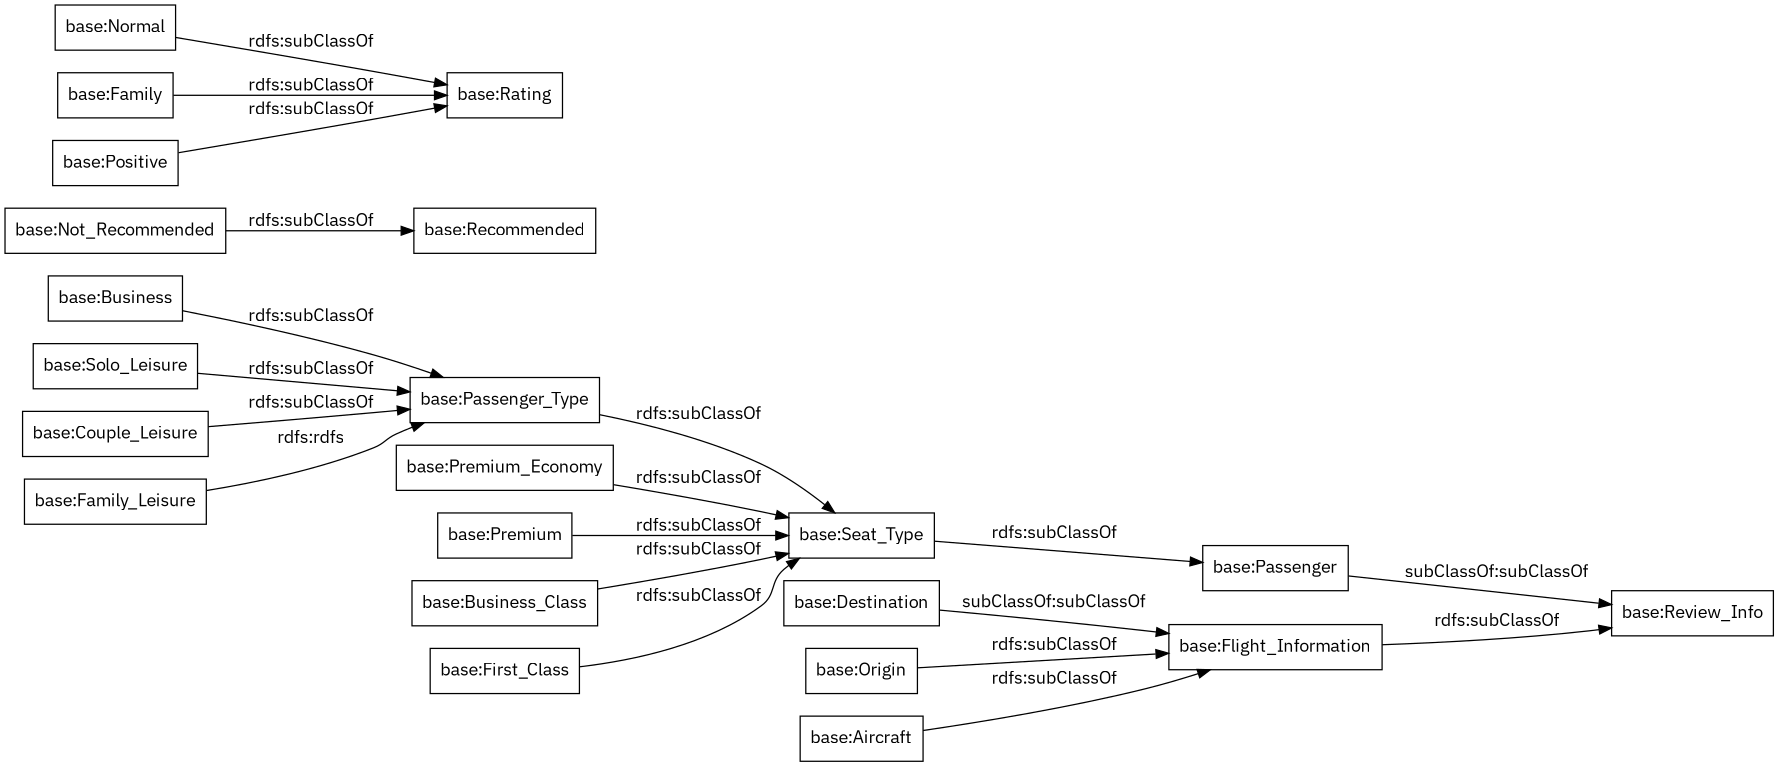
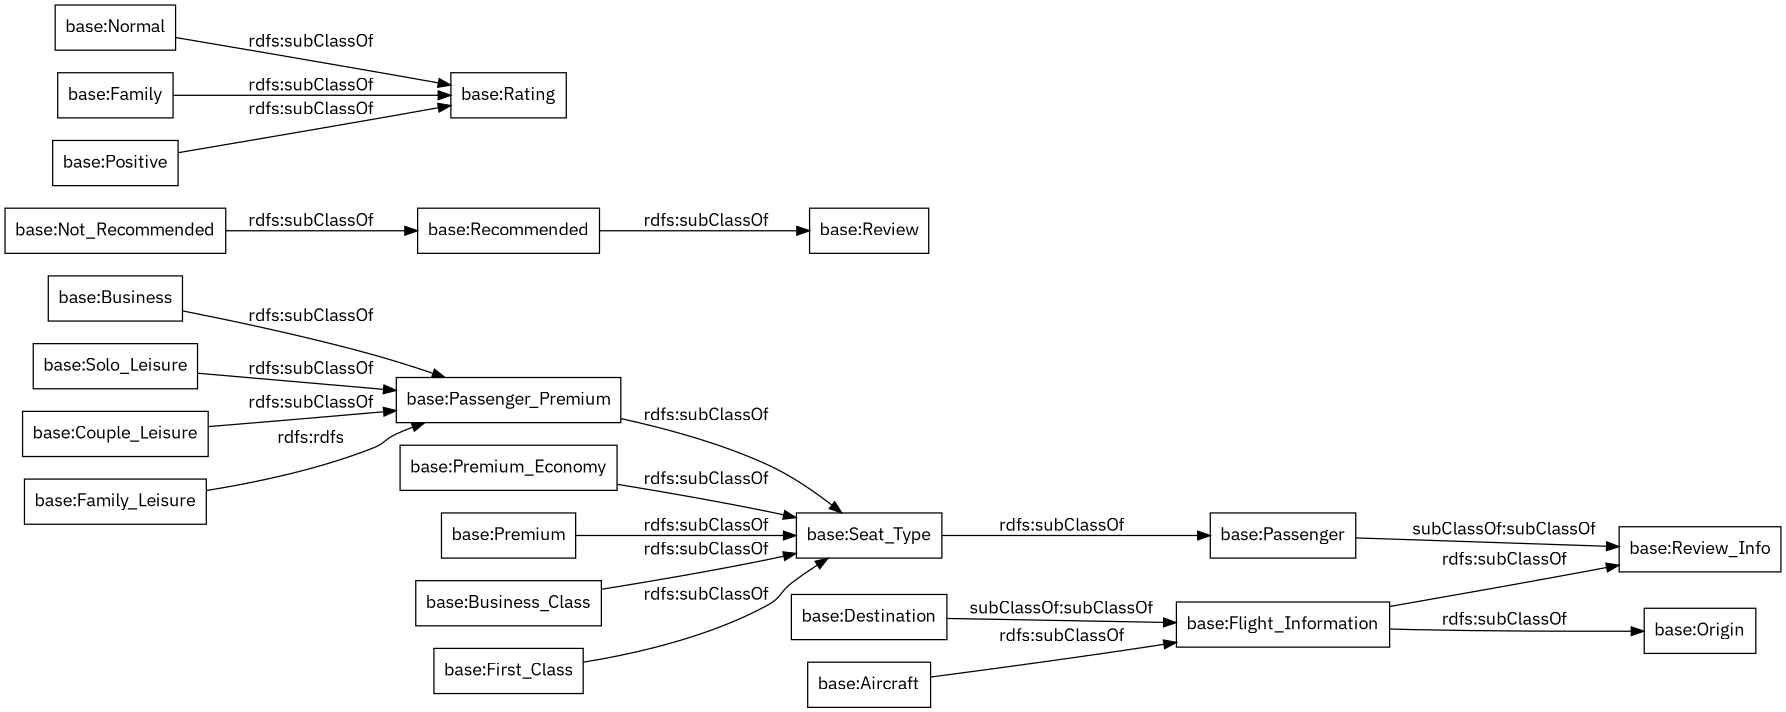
  digraph {
    fontname="IBM Plex Sans"
    rankdir=LR
    node [color=black fontname="IBM Plex Sans" shape=rectangle]
    edge [fontname="IBM Plex Sans"]
    "base:Business"
-   "base:Passenger_Type"
+   "base:Passenger_Type" [label="base:Passenger_Premium"]
    "base:Seat_Type"
    "base:Premium_Economy"
    "base:Passenger"
    "base:Review_Info"
    "base:Solo_Leisure"
    n8 [label="base:Premium"]
    "base:Destination"
    "base:Flight_Information"
    "base:Origin"
    "base:Recommended"
+   "base:Review"
    "base:Couple_Leisure"
    "base:Business_Class"
    "base:Family_Leisure"
    "base:Aircraft"
    "base:First_Class"
    "base:Normal"
    "base:Rating"
    "base:Not_Recommended"
    n22 [label="base:Family"]
    "base:Positive"
    "base:Business" -> "base:Passenger_Type" [label="rdfs:subClassOf"]
    "base:Passenger_Type" -> "base:Seat_Type" [label="rdfs:subClassOf"]
    "base:Seat_Type" -> "base:Passenger" [label="rdfs:subClassOf"]
    "base:Premium_Economy" -> "base:Seat_Type" [label="rdfs:subClassOf"]
    "base:Passenger" -> "base:Review_Info" [label="subClassOf:subClassOf"]
    "base:Solo_Leisure" -> "base:Passenger_Type" [label="rdfs:subClassOf"]
    n8 -> "base:Seat_Type" [label="rdfs:subClassOf"]
    "base:Destination" -> "base:Flight_Information" [label="subClassOf:subClassOf"]
    "base:Flight_Information" -> "base:Review_Info" [label="rdfs:subClassOf"]
-   "base:Origin" -> "base:Flight_Information" [label="rdfs:subClassOf"]
+   "base:Flight_Information" -> "base:Origin" [label="rdfs:subClassOf"]
+   "base:Recommended" -> "base:Review" [label="rdfs:subClassOf"]
    "base:Couple_Leisure" -> "base:Passenger_Type" [label="rdfs:subClassOf"]
    "base:Business_Class" -> "base:Seat_Type" [label="rdfs:subClassOf"]
    "base:Family_Leisure" -> "base:Passenger_Type" [label="rdfs:rdfs"]
    "base:Aircraft" -> "base:Flight_Information" [label="rdfs:subClassOf"]
    "base:First_Class" -> "base:Seat_Type" [label="rdfs:subClassOf"]
    "base:Normal" -> "base:Rating" [label="rdfs:subClassOf"]
    "base:Not_Recommended" -> "base:Recommended" [label="rdfs:subClassOf"]
    n22 -> "base:Rating" [label="rdfs:subClassOf"]
    "base:Positive" -> "base:Rating" [label="rdfs:subClassOf"]
  }
